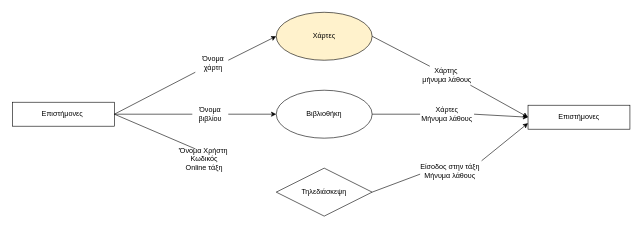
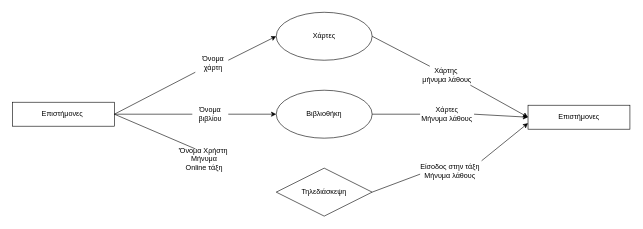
  <mxCell id="0" />
  <mxCell id="1" parent="0" />
  <mxCell id="2" value="Επιστήμονες&amp;nbsp;" style="rounded=0;whiteSpace=wrap;html=1;" vertex="1" parent="1"><mxGeometry x="20" y="170" width="170" height="40" as="geometry" /></mxCell>
- <mxCell id="3" value="Χάρτες" style="ellipse;whiteSpace=wrap;html=1;align=center;fillColor=#fff2cc;" vertex="1" parent="1"><mxGeometry x="460" y="20" width="160" height="80" as="geometry" /></mxCell>
+ <mxCell id="3" value="Χάρτες" style="ellipse;whiteSpace=wrap;html=1;align=center;" vertex="1" parent="1"><mxGeometry x="460" y="20" width="160" height="80" as="geometry" /></mxCell>
  <mxCell id="4" value="" style="endArrow=none;html=1;rounded=0;exitX=1;exitY=0.5;exitDx=0;exitDy=0;entryX=0;entryY=1;entryDx=0;entryDy=0;" edge="1" parent="1" source="2" target="5"><mxGeometry width="50" height="50" relative="1" as="geometry"><mxPoint x="220" y="90" as="sourcePoint" /><mxPoint x="260" y="60" as="targetPoint" /></mxGeometry></mxCell>
  <mxCell id="5" value="Όνομα χάρτη" style="text;html=1;strokeColor=none;fillColor=none;align=center;verticalAlign=middle;whiteSpace=wrap;rounded=0;" vertex="1" parent="1"><mxGeometry x="325" y="90" width="60" height="30" as="geometry" /></mxCell>
  <mxCell id="6" value="" style="endArrow=classic;html=1;rounded=0;entryX=0;entryY=0.5;entryDx=0;entryDy=0;" edge="1" parent="1" target="3"><mxGeometry width="50" height="50" relative="1" as="geometry"><mxPoint x="380" y="100" as="sourcePoint" /><mxPoint x="400" y="20" as="targetPoint" /></mxGeometry></mxCell>
  <mxCell id="7" value="Βιβλιοθήκη" style="ellipse;whiteSpace=wrap;html=1;align=center;" vertex="1" parent="1"><mxGeometry x="460" y="150" width="160" height="80" as="geometry" /></mxCell>
  <mxCell id="8" value="" style="endArrow=none;html=1;rounded=0;exitX=1;exitY=0.5;exitDx=0;exitDy=0;entryX=0;entryY=0.5;entryDx=0;entryDy=0;" edge="1" parent="1" source="2" target="9"><mxGeometry width="50" height="50" relative="1" as="geometry"><mxPoint x="170" y="80" as="sourcePoint" /><mxPoint x="300" y="130" as="targetPoint" /></mxGeometry></mxCell>
  <mxCell id="9" value="Όνομα βιβλίου" style="text;html=1;strokeColor=none;fillColor=none;align=center;verticalAlign=middle;whiteSpace=wrap;rounded=0;" vertex="1" parent="1"><mxGeometry x="320" y="175" width="60" height="30" as="geometry" /></mxCell>
  <mxCell id="10" value="" style="endArrow=classic;html=1;rounded=0;exitX=1;exitY=0.5;exitDx=0;exitDy=0;entryX=0;entryY=0.5;entryDx=0;entryDy=0;" edge="1" parent="1" source="9" target="7"><mxGeometry width="50" height="50" relative="1" as="geometry"><mxPoint x="390" y="180" as="sourcePoint" /><mxPoint x="440" y="130" as="targetPoint" /></mxGeometry></mxCell>
  <mxCell id="11" value="Τηλεδιάσκεψη" style="rhombus;whiteSpace=wrap;html=1;align=center;" vertex="1" parent="1"><mxGeometry x="460" y="280" width="160" height="80" as="geometry" /></mxCell>
  <mxCell id="12" value="" style="endArrow=none;html=1;rounded=0;exitX=1;exitY=0.5;exitDx=0;exitDy=0;entryX=0.337;entryY=-0.068;entryDx=0;entryDy=0;entryPerimeter=0;" edge="1" parent="1" source="2" target="13"><mxGeometry width="50" height="50" relative="1" as="geometry"><mxPoint x="250" y="260" as="sourcePoint" /><mxPoint x="300" y="210" as="targetPoint" /></mxGeometry></mxCell>
- <mxCell id="13" value="'Όνομα Χρήστη&amp;nbsp;&lt;br&gt;Κωδικός&lt;br&gt;Online τάξη" style="text;html=1;strokeColor=none;fillColor=none;align=center;verticalAlign=middle;whiteSpace=wrap;rounded=0;" vertex="1" parent="1"><mxGeometry x="295" y="250" width="90" height="30" as="geometry" /></mxCell>
+ <mxCell id="13" value="'Όνομα Χρήστη&amp;nbsp;&lt;br&gt;Μήνυμα&lt;br&gt;Online τάξη" style="text;html=1;strokeColor=none;fillColor=none;align=center;verticalAlign=middle;whiteSpace=wrap;rounded=0;" vertex="1" parent="1"><mxGeometry x="295" y="250" width="90" height="30" as="geometry" /></mxCell>
  <mxCell id="14" value="Επιστήμονες" style="whiteSpace=wrap;html=1;align=center;" vertex="1" parent="1"><mxGeometry x="880" y="175" width="170" height="40" as="geometry" /></mxCell>
  <mxCell id="15" value="" style="endArrow=none;html=1;rounded=0;exitX=1;exitY=0.5;exitDx=0;exitDy=0;" edge="1" parent="1" source="3" target="16"><mxGeometry width="50" height="50" relative="1" as="geometry"><mxPoint x="620" y="60" as="sourcePoint" /><mxPoint x="740" y="130" as="targetPoint" /></mxGeometry></mxCell>
  <mxCell id="16" value="Χάρτης&amp;nbsp;&lt;br&gt;μήνυμα λάθους" style="text;html=1;strokeColor=none;fillColor=none;align=center;verticalAlign=middle;whiteSpace=wrap;rounded=0;" vertex="1" parent="1"><mxGeometry x="700" y="110" width="90" height="30" as="geometry" /></mxCell>
  <mxCell id="17" value="" style="endArrow=classic;html=1;rounded=0;entryX=0;entryY=0.5;entryDx=0;entryDy=0;exitX=0.931;exitY=1.051;exitDx=0;exitDy=0;exitPerimeter=0;" edge="1" parent="1" source="16" target="14"><mxGeometry width="50" height="50" relative="1" as="geometry"><mxPoint x="800" y="220" as="sourcePoint" /><mxPoint x="850" y="170" as="targetPoint" /></mxGeometry></mxCell>
  <mxCell id="18" value="" style="endArrow=none;html=1;rounded=0;exitX=1;exitY=0.5;exitDx=0;exitDy=0;" edge="1" parent="1" source="7"><mxGeometry width="50" height="50" relative="1" as="geometry"><mxPoint x="660" y="230" as="sourcePoint" /><mxPoint x="700" y="190" as="targetPoint" /></mxGeometry></mxCell>
  <mxCell id="19" value="Χάρτες&lt;br&gt;Μήνυμα λάθους" style="text;html=1;strokeColor=none;fillColor=none;align=center;verticalAlign=middle;whiteSpace=wrap;rounded=0;" vertex="1" parent="1"><mxGeometry x="700" y="175" width="90" height="30" as="geometry" /></mxCell>
  <mxCell id="20" value="" style="endArrow=classic;html=1;rounded=0;exitX=1;exitY=0.5;exitDx=0;exitDy=0;entryX=0;entryY=0.5;entryDx=0;entryDy=0;" edge="1" parent="1" source="19" target="14"><mxGeometry width="50" height="50" relative="1" as="geometry"><mxPoint x="800" y="280" as="sourcePoint" /><mxPoint x="850" y="230" as="targetPoint" /></mxGeometry></mxCell>
  <mxCell id="21" value="" style="endArrow=none;html=1;rounded=0;exitX=1;exitY=0.5;exitDx=0;exitDy=0;" edge="1" parent="1" source="11"><mxGeometry width="50" height="50" relative="1" as="geometry"><mxPoint x="660" y="340" as="sourcePoint" /><mxPoint x="700" y="290" as="targetPoint" /></mxGeometry></mxCell>
  <mxCell id="22" value="Είσοδος στην τάξη&lt;br&gt;Μήνυμα λάθους" style="text;html=1;strokeColor=none;fillColor=none;align=center;verticalAlign=middle;whiteSpace=wrap;rounded=0;" vertex="1" parent="1"><mxGeometry x="690" y="270" width="120" height="30" as="geometry" /></mxCell>
  <mxCell id="23" value="" style="endArrow=classic;html=1;rounded=0;entryX=0;entryY=0.75;entryDx=0;entryDy=0;exitX=0.938;exitY=-0.077;exitDx=0;exitDy=0;exitPerimeter=0;" edge="1" parent="1" source="22" target="14"><mxGeometry width="50" height="50" relative="1" as="geometry"><mxPoint x="850" y="300" as="sourcePoint" /><mxPoint x="900" y="250" as="targetPoint" /></mxGeometry></mxCell>
